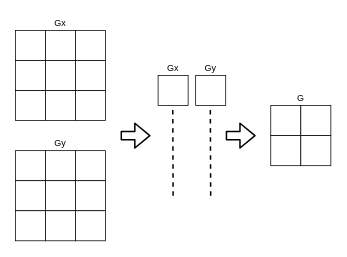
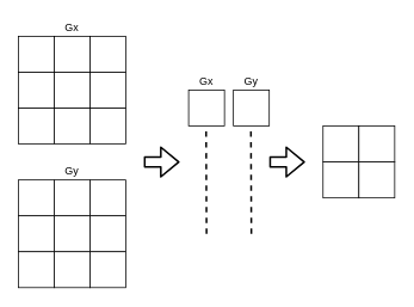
  <mxCell id="0" />
  <mxCell id="1" parent="0" />
  <mxCell id="2" value="" style="whiteSpace=wrap;html=1;aspect=fixed;" parent="1" vertex="1"><mxGeometry x="20" y="40" width="40" height="40" as="geometry" /></mxCell>
  <mxCell id="3" value="" style="whiteSpace=wrap;html=1;aspect=fixed;" parent="1" vertex="1"><mxGeometry x="60" y="40" width="40" height="40" as="geometry" /></mxCell>
  <mxCell id="4" value="" style="whiteSpace=wrap;html=1;aspect=fixed;" parent="1" vertex="1"><mxGeometry x="100" y="40" width="40" height="40" as="geometry" /></mxCell>
  <mxCell id="5" value="" style="whiteSpace=wrap;html=1;aspect=fixed;" parent="1" vertex="1"><mxGeometry x="20" y="80" width="40" height="40" as="geometry" /></mxCell>
  <mxCell id="6" value="" style="whiteSpace=wrap;html=1;aspect=fixed;" parent="1" vertex="1"><mxGeometry x="60" y="80" width="40" height="40" as="geometry" /></mxCell>
  <mxCell id="7" value="" style="whiteSpace=wrap;html=1;aspect=fixed;" parent="1" vertex="1"><mxGeometry x="100" y="80" width="40" height="40" as="geometry" /></mxCell>
  <mxCell id="8" value="" style="whiteSpace=wrap;html=1;aspect=fixed;" parent="1" vertex="1"><mxGeometry x="20" y="120" width="40" height="40" as="geometry" /></mxCell>
  <mxCell id="9" value="" style="whiteSpace=wrap;html=1;aspect=fixed;" parent="1" vertex="1"><mxGeometry x="60" y="120" width="40" height="40" as="geometry" /></mxCell>
  <mxCell id="10" value="" style="whiteSpace=wrap;html=1;aspect=fixed;" parent="1" vertex="1"><mxGeometry x="100" y="120" width="40" height="40" as="geometry" /></mxCell>
  <mxCell id="11" value="" style="whiteSpace=wrap;html=1;aspect=fixed;" parent="1" vertex="1"><mxGeometry x="20" y="200" width="40" height="40" as="geometry" /></mxCell>
  <mxCell id="12" value="" style="whiteSpace=wrap;html=1;aspect=fixed;" parent="1" vertex="1"><mxGeometry x="60" y="200" width="40" height="40" as="geometry" /></mxCell>
  <mxCell id="13" value="" style="whiteSpace=wrap;html=1;aspect=fixed;" parent="1" vertex="1"><mxGeometry x="100" y="200" width="40" height="40" as="geometry" /></mxCell>
  <mxCell id="14" value="" style="whiteSpace=wrap;html=1;aspect=fixed;" parent="1" vertex="1"><mxGeometry x="20" y="240" width="40" height="40" as="geometry" /></mxCell>
  <mxCell id="15" value="" style="whiteSpace=wrap;html=1;aspect=fixed;" parent="1" vertex="1"><mxGeometry x="60" y="240" width="40" height="40" as="geometry" /></mxCell>
  <mxCell id="16" value="" style="whiteSpace=wrap;html=1;aspect=fixed;" parent="1" vertex="1"><mxGeometry x="100" y="240" width="40" height="40" as="geometry" /></mxCell>
  <mxCell id="17" value="" style="whiteSpace=wrap;html=1;aspect=fixed;" parent="1" vertex="1"><mxGeometry x="20" y="280" width="40" height="40" as="geometry" /></mxCell>
  <mxCell id="18" value="" style="whiteSpace=wrap;html=1;aspect=fixed;" parent="1" vertex="1"><mxGeometry x="60" y="280" width="40" height="40" as="geometry" /></mxCell>
  <mxCell id="19" value="" style="whiteSpace=wrap;html=1;aspect=fixed;" parent="1" vertex="1"><mxGeometry x="100" y="280" width="40" height="40" as="geometry" /></mxCell>
  <mxCell id="20" value="" style="whiteSpace=wrap;html=1;aspect=fixed;" parent="1" vertex="1"><mxGeometry x="210" y="100" width="40" height="40" as="geometry" /></mxCell>
  <mxCell id="21" value="" style="whiteSpace=wrap;html=1;aspect=fixed;" parent="1" vertex="1"><mxGeometry x="260" y="100" width="40" height="40" as="geometry" /></mxCell>
  <mxCell id="22" value="" style="whiteSpace=wrap;html=1;aspect=fixed;" parent="1" vertex="1"><mxGeometry x="360" y="140" width="40" height="40" as="geometry" /></mxCell>
  <mxCell id="23" value="" style="whiteSpace=wrap;html=1;aspect=fixed;" parent="1" vertex="1"><mxGeometry x="400" y="140" width="40" height="40" as="geometry" /></mxCell>
  <mxCell id="24" value="" style="whiteSpace=wrap;html=1;aspect=fixed;" parent="1" vertex="1"><mxGeometry x="360" y="180" width="40" height="40" as="geometry" /></mxCell>
  <mxCell id="25" value="" style="whiteSpace=wrap;html=1;aspect=fixed;" parent="1" vertex="1"><mxGeometry x="400" y="180" width="40" height="40" as="geometry" /></mxCell>
  <mxCell id="26" value="" style="endArrow=none;dashed=1;html=1;strokeWidth=2;" parent="1" edge="1"><mxGeometry width="50" height="50" relative="1" as="geometry"><mxPoint x="230" y="260" as="sourcePoint" /><mxPoint x="229.5" y="140" as="targetPoint" /></mxGeometry></mxCell>
  <mxCell id="27" value="" style="endArrow=none;dashed=1;html=1;strokeWidth=2;" parent="1" edge="1"><mxGeometry width="50" height="50" relative="1" as="geometry"><mxPoint x="280" y="260" as="sourcePoint" /><mxPoint x="279.5" y="140" as="targetPoint" /></mxGeometry></mxCell>
  <mxCell id="28" value="Gx" style="text;html=1;strokeColor=none;fillColor=none;align=center;verticalAlign=middle;whiteSpace=wrap;rounded=0;" parent="1" vertex="1"><mxGeometry x="60" y="20" width="40" height="20" as="geometry" /></mxCell>
  <mxCell id="29" value="Gy" style="text;html=1;strokeColor=none;fillColor=none;align=center;verticalAlign=middle;whiteSpace=wrap;rounded=0;" parent="1" vertex="1"><mxGeometry x="60" y="180" width="40" height="20" as="geometry" /></mxCell>
  <mxCell id="30" value="Gx" style="text;html=1;strokeColor=none;fillColor=none;align=center;verticalAlign=middle;whiteSpace=wrap;rounded=0;" parent="1" vertex="1"><mxGeometry x="210" y="80" width="40" height="20" as="geometry" /></mxCell>
  <mxCell id="31" value="Gy" style="text;html=1;strokeColor=none;fillColor=none;align=center;verticalAlign=middle;whiteSpace=wrap;rounded=0;" parent="1" vertex="1"><mxGeometry x="260" y="80" width="40" height="20" as="geometry" /></mxCell>
  <mxCell id="32" value="" style="shape=flexArrow;endArrow=classic;html=1;strokeWidth=2;" parent="1" edge="1"><mxGeometry width="50" height="50" relative="1" as="geometry"><mxPoint x="160" y="180" as="sourcePoint" /><mxPoint x="200" y="180" as="targetPoint" /></mxGeometry></mxCell>
  <mxCell id="33" value="" style="shape=flexArrow;endArrow=classic;html=1;strokeWidth=2;" parent="1" edge="1"><mxGeometry width="50" height="50" relative="1" as="geometry"><mxPoint x="300" y="180" as="sourcePoint" /><mxPoint x="340" y="180" as="targetPoint" /></mxGeometry></mxCell>
- <mxCell id="34" value="G" style="text;html=1;strokeColor=none;fillColor=none;align=center;verticalAlign=middle;whiteSpace=wrap;rounded=0;" vertex="1" parent="1"><mxGeometry x="380" y="120" width="40" height="20" as="geometry" /></mxCell>
